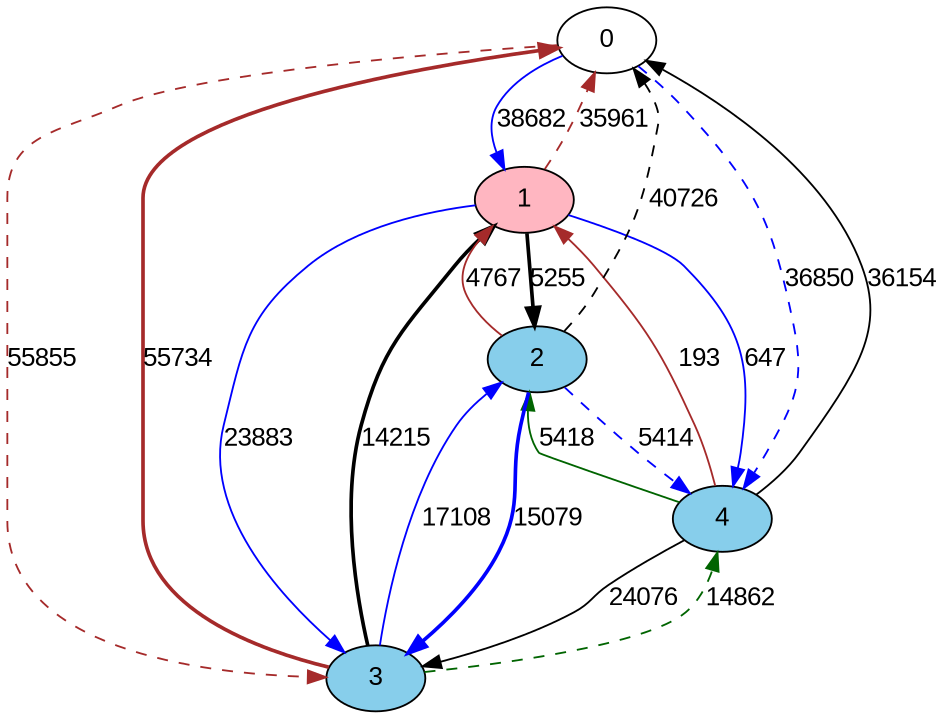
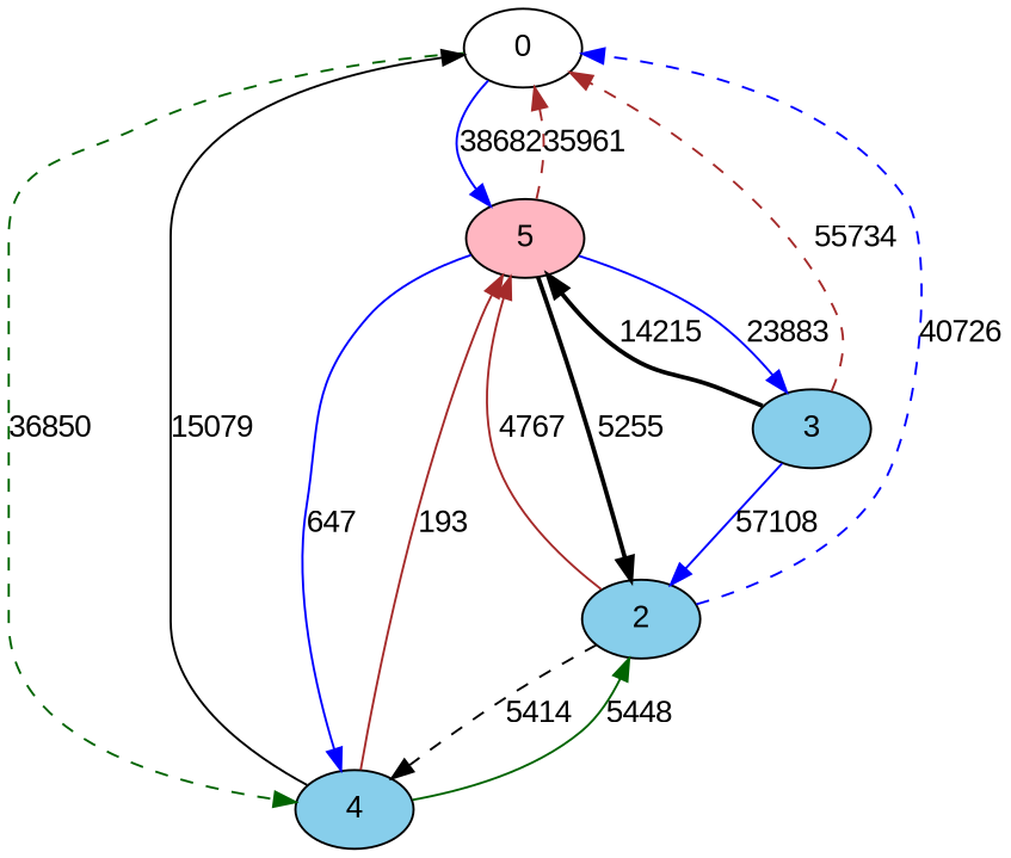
  digraph {
    fontname="Liberation Sans"
    node [fillcolor=skyblue fontname="Liberation Sans" style=filled]
    edge [color=black fontname="Liberation Sans" style=solid]
    0 [fillcolor=white]
-   1 [fillcolor=lightpink]
+   1 [fillcolor=lightpink label=5]
    3
    4
    2
    0 -> 1 [color=blue label=38682]
-   0 -> 3 [color=brown label=55855 style=dashed]
-   0 -> 4 [color=blue label=36850 style=dashed]
+   0 -> 4 [color=darkgreen label=36850 style=dashed]
    1 -> 0 [color=brown label=35961 style=dashed]
    1 -> 3 [color=blue label=23883]
    1 -> 4 [color=blue label=647]
    1 -> 2 [label=5255 style=bold]
-   3 -> 0 [color=brown label=55734 style=bold]
+   3 -> 0 [color=brown label=55734 style=dashed]
    3 -> 1 [label=14215 style=bold]
-   3 -> 4 [color=darkgreen label=14862 style=dashed]
-   3 -> 2 [color=blue label=17108]
-   4 -> 0 [label=36154]
+   3 -> 2 [color=blue label=57108]
+   4 -> 0 [label=15079]
    4 -> 1 [color=brown label=193]
-   4 -> 3 [label=24076]
-   4 -> 2 [color=darkgreen label=5418]
-   2 -> 0 [label=40726 style=dashed]
+   4 -> 2 [color=darkgreen label=5448]
+   2 -> 0 [color=blue label=40726 style=dashed]
    2 -> 1 [color=brown label=4767]
-   2 -> 3 [color=blue label=15079 style=bold]
-   2 -> 4 [color=blue label=5414 style=dashed]
+   2 -> 4 [label=5414 style=dashed]
  }
